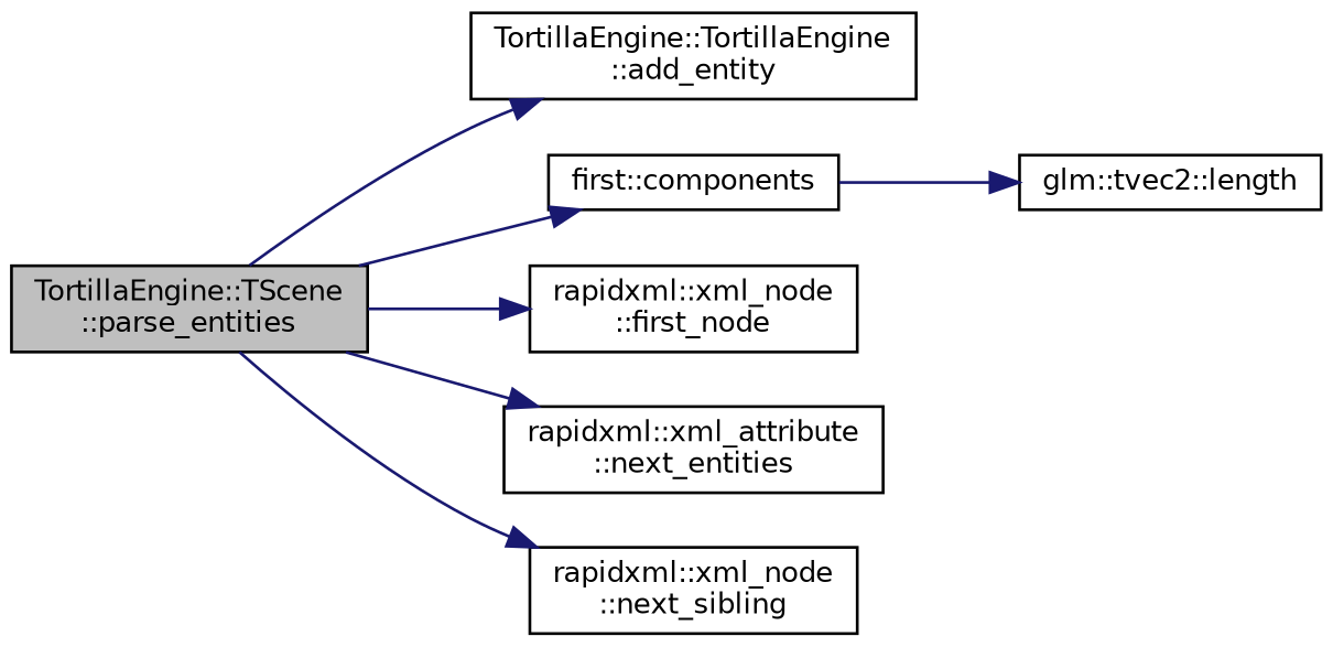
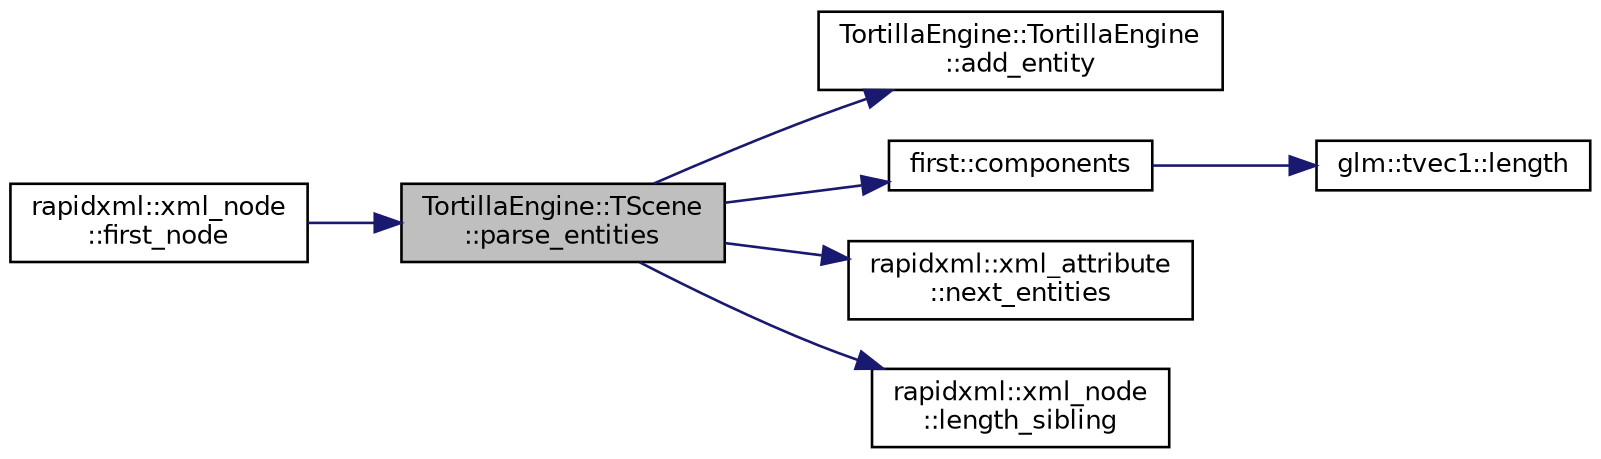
  digraph {
    rankdir=LR
    node [color=black fillcolor=white fontname=Helvetica fontsize=10 shape=record style=filled]
    edge [color=midnightblue fontname=Helvetica fontsize=10 labelfontname=Helvetica labelfontsize=10 style=solid]
    n1 [fillcolor=grey75 fontcolor=black height=0.2 label="TortillaEngine::TScene\l::parse_entities" width=0.4]
    n2 [height=0.2 label="TortillaEngine::TortillaEngine\l::add_entity" width=0.4]
    n3 [height=0.2 label="first::components" width=0.4]
    n4 [height=0.2 label="rapidxml::xml_node\l::first_node" width=0.4]
    n5 [height=0.2 label="rapidxml::xml_attribute\l::next_entities" width=0.4]
-   n6 [height=0.2 label="rapidxml::xml_node\l::next_sibling" width=0.4]
-   n7 [height=0.2 label="glm::tvec2::length" width=0.4]
+   n6 [height=0.2 label="rapidxml::xml_node\l::length_sibling" width=0.4]
+   n7 [height=0.2 label="glm::tvec1::length" width=0.4]
    n1 -> n2
    n1 -> n3
-   n1 -> n4
+   n4 -> n1
    n1 -> n5
    n1 -> n6
    n3 -> n7
  }
